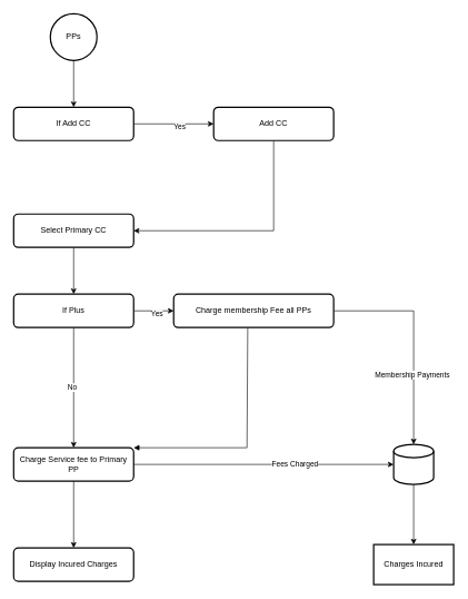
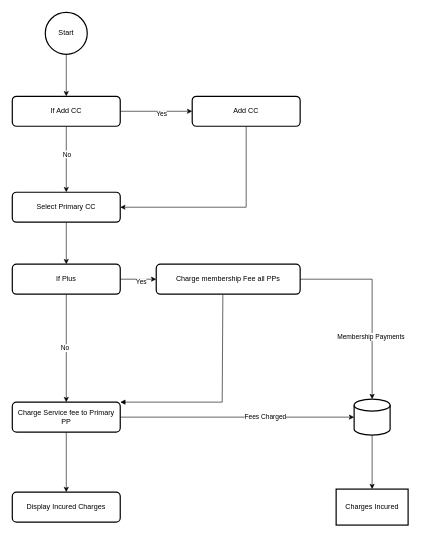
  <mxCell id="0" />
  <mxCell id="1" parent="0" />
  <mxCell id="2" style="edgeStyle=orthogonalEdgeStyle;rounded=0;orthogonalLoop=1;jettySize=auto;html=1;" edge="1" parent="1" source="3" target="17"><mxGeometry relative="1" as="geometry" /></mxCell>
- <mxCell id="3" value="PPs" style="strokeWidth=2;html=1;shape=mxgraph.flowchart.start_2;whiteSpace=wrap;" vertex="1" parent="1"><mxGeometry x="75" y="20" width="70" height="70" as="geometry" /></mxCell>
+ <mxCell id="3" value="Start" style="strokeWidth=2;html=1;shape=mxgraph.flowchart.start_2;whiteSpace=wrap;" vertex="1" parent="1"><mxGeometry x="75" y="20" width="70" height="70" as="geometry" /></mxCell>
  <mxCell id="4" style="edgeStyle=orthogonalEdgeStyle;rounded=0;orthogonalLoop=1;jettySize=auto;html=1;" edge="1" parent="1" source="8" target="11"><mxGeometry relative="1" as="geometry" /></mxCell>
  <mxCell id="5" value="Yes" style="edgeLabel;html=1;align=center;verticalAlign=middle;resizable=0;points=[];" vertex="1" connectable="0" parent="4"><mxGeometry x="0.133" y="-4" relative="1" as="geometry"><mxPoint as="offset" /></mxGeometry></mxCell>
  <mxCell id="6" style="edgeStyle=orthogonalEdgeStyle;rounded=0;orthogonalLoop=1;jettySize=auto;html=1;entryX=0.5;entryY=0;entryDx=0;entryDy=0;" edge="1" parent="1" source="8" target="13"><mxGeometry relative="1" as="geometry" /></mxCell>
  <mxCell id="7" value="No" style="edgeLabel;html=1;align=center;verticalAlign=middle;resizable=0;points=[];" vertex="1" connectable="0" parent="6"><mxGeometry x="-0.011" y="-3" relative="1" as="geometry"><mxPoint as="offset" /></mxGeometry></mxCell>
  <mxCell id="8" value="If Plus&lt;br&gt;" style="rounded=1;whiteSpace=wrap;html=1;absoluteArcSize=1;arcSize=14;strokeWidth=2;" vertex="1" parent="1"><mxGeometry x="20" y="440" width="180" height="50" as="geometry" /></mxCell>
  <mxCell id="9" style="edgeStyle=orthogonalEdgeStyle;rounded=0;orthogonalLoop=1;jettySize=auto;html=1;" edge="1" parent="1" source="11" target="25"><mxGeometry relative="1" as="geometry" /></mxCell>
  <mxCell id="10" value="Membership Payments&lt;br&gt;" style="edgeLabel;html=1;align=center;verticalAlign=middle;resizable=0;points=[];" vertex="1" connectable="0" parent="9"><mxGeometry x="0.344" y="-3" relative="1" as="geometry"><mxPoint as="offset" /></mxGeometry></mxCell>
  <mxCell id="11" value="Charge membership Fee all PPs" style="rounded=1;whiteSpace=wrap;html=1;absoluteArcSize=1;arcSize=14;strokeWidth=2;" vertex="1" parent="1"><mxGeometry x="260" y="440" width="240" height="50" as="geometry" /></mxCell>
  <mxCell id="12" style="edgeStyle=orthogonalEdgeStyle;rounded=0;orthogonalLoop=1;jettySize=auto;html=1;" edge="1" parent="1" source="13" target="28"><mxGeometry relative="1" as="geometry" /></mxCell>
  <mxCell id="13" value="Charge Service fee to Primary PP" style="rounded=1;whiteSpace=wrap;html=1;absoluteArcSize=1;arcSize=14;strokeWidth=2;" vertex="1" parent="1"><mxGeometry x="20" y="670" width="180" height="50" as="geometry" /></mxCell>
  <mxCell id="14" value="" style="html=1;verticalAlign=bottom;endArrow=block;curved=0;rounded=0;exitX=0.463;exitY=1.02;exitDx=0;exitDy=0;exitPerimeter=0;entryX=1;entryY=0;entryDx=0;entryDy=0;" edge="1" parent="1" source="11" target="13"><mxGeometry width="80" relative="1" as="geometry"><mxPoint x="380" y="580" as="sourcePoint" /><mxPoint x="210" y="670" as="targetPoint" /><Array as="points"><mxPoint x="370" y="670" /></Array></mxGeometry></mxCell>
+ <mxCell id="15" style="edgeStyle=orthogonalEdgeStyle;rounded=0;orthogonalLoop=1;jettySize=auto;html=1;" edge="1" parent="1" source="17" target="23"><mxGeometry relative="1" as="geometry" /></mxCell>
+ <mxCell id="16" value="No" style="edgeLabel;html=1;align=center;verticalAlign=middle;resizable=0;points=[];" vertex="1" connectable="0" parent="15"><mxGeometry x="-0.164" relative="1" as="geometry"><mxPoint as="offset" /></mxGeometry></mxCell>
  <mxCell id="17" value="If Add CC" style="rounded=1;whiteSpace=wrap;html=1;absoluteArcSize=1;arcSize=14;strokeWidth=2;" vertex="1" parent="1"><mxGeometry x="20" y="160" width="180" height="50" as="geometry" /></mxCell>
  <mxCell id="18" style="edgeStyle=orthogonalEdgeStyle;rounded=0;orthogonalLoop=1;jettySize=auto;html=1;exitX=0.5;exitY=1;exitDx=0;exitDy=0;entryX=1;entryY=0.5;entryDx=0;entryDy=0;" edge="1" parent="1" source="19" target="23"><mxGeometry relative="1" as="geometry" /></mxCell>
  <mxCell id="19" value="Add CC" style="rounded=1;whiteSpace=wrap;html=1;absoluteArcSize=1;arcSize=14;strokeWidth=2;" vertex="1" parent="1"><mxGeometry x="320" y="160" width="180" height="50" as="geometry" /></mxCell>
  <mxCell id="20" style="edgeStyle=orthogonalEdgeStyle;rounded=0;orthogonalLoop=1;jettySize=auto;html=1;entryX=0;entryY=0.5;entryDx=0;entryDy=0;exitX=1;exitY=0.5;exitDx=0;exitDy=0;" edge="1" parent="1" source="17" target="19"><mxGeometry relative="1" as="geometry"><mxPoint x="250" y="200" as="sourcePoint" /><mxPoint x="270" y="475" as="targetPoint" /></mxGeometry></mxCell>
  <mxCell id="21" value="Yes" style="edgeLabel;html=1;align=center;verticalAlign=middle;resizable=0;points=[];" vertex="1" connectable="0" parent="20"><mxGeometry x="0.133" y="-4" relative="1" as="geometry"><mxPoint as="offset" /></mxGeometry></mxCell>
  <mxCell id="22" style="edgeStyle=orthogonalEdgeStyle;rounded=0;orthogonalLoop=1;jettySize=auto;html=1;entryX=0.5;entryY=0;entryDx=0;entryDy=0;" edge="1" parent="1" source="23" target="8"><mxGeometry relative="1" as="geometry" /></mxCell>
  <mxCell id="23" value="Select Primary CC" style="rounded=1;whiteSpace=wrap;html=1;absoluteArcSize=1;arcSize=14;strokeWidth=2;" vertex="1" parent="1"><mxGeometry x="20" y="320" width="180" height="50" as="geometry" /></mxCell>
  <mxCell id="24" value="" style="edgeStyle=orthogonalEdgeStyle;rounded=0;orthogonalLoop=1;jettySize=auto;html=1;" edge="1" parent="1" source="25" target="29"><mxGeometry relative="1" as="geometry" /></mxCell>
  <mxCell id="25" value="" style="strokeWidth=2;html=1;shape=mxgraph.flowchart.database;whiteSpace=wrap;" vertex="1" parent="1"><mxGeometry x="590" y="665" width="60" height="60" as="geometry" /></mxCell>
  <mxCell id="26" style="edgeStyle=orthogonalEdgeStyle;rounded=0;orthogonalLoop=1;jettySize=auto;html=1;entryX=0;entryY=0.5;entryDx=0;entryDy=0;entryPerimeter=0;" edge="1" parent="1" source="13" target="25"><mxGeometry relative="1" as="geometry" /></mxCell>
  <mxCell id="27" value="Fees Charged" style="edgeLabel;html=1;align=center;verticalAlign=middle;resizable=0;points=[];" vertex="1" connectable="0" parent="26"><mxGeometry x="0.236" y="1" relative="1" as="geometry"><mxPoint as="offset" /></mxGeometry></mxCell>
  <mxCell id="28" value="Display Incured Charges" style="rounded=1;whiteSpace=wrap;html=1;absoluteArcSize=1;arcSize=14;strokeWidth=2;" vertex="1" parent="1"><mxGeometry x="20" y="820" width="180" height="50" as="geometry" /></mxCell>
  <mxCell id="29" value="Charges Incured" style="whiteSpace=wrap;html=1;strokeWidth=2;" vertex="1" parent="1"><mxGeometry x="560" y="815" width="120" height="60" as="geometry" /></mxCell>
